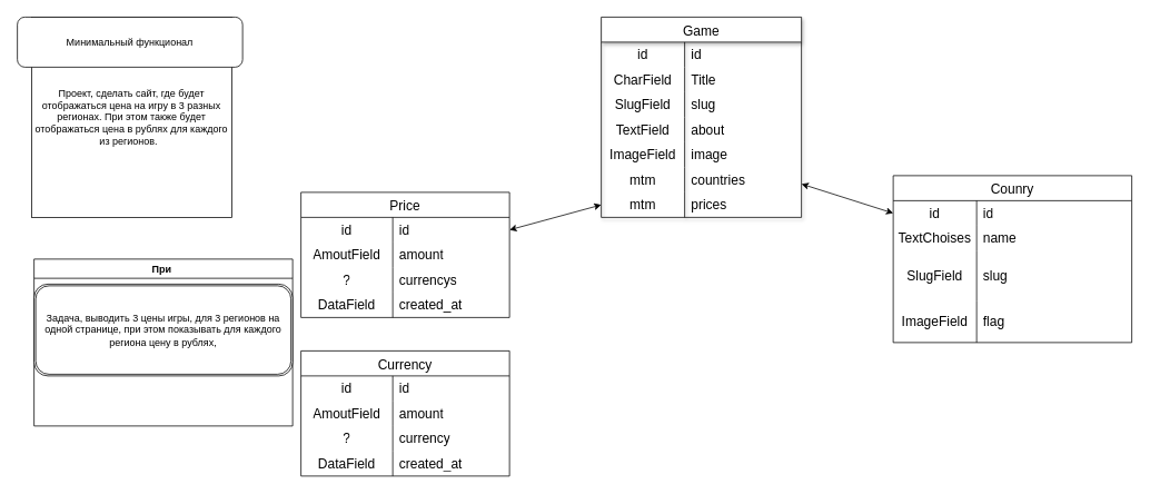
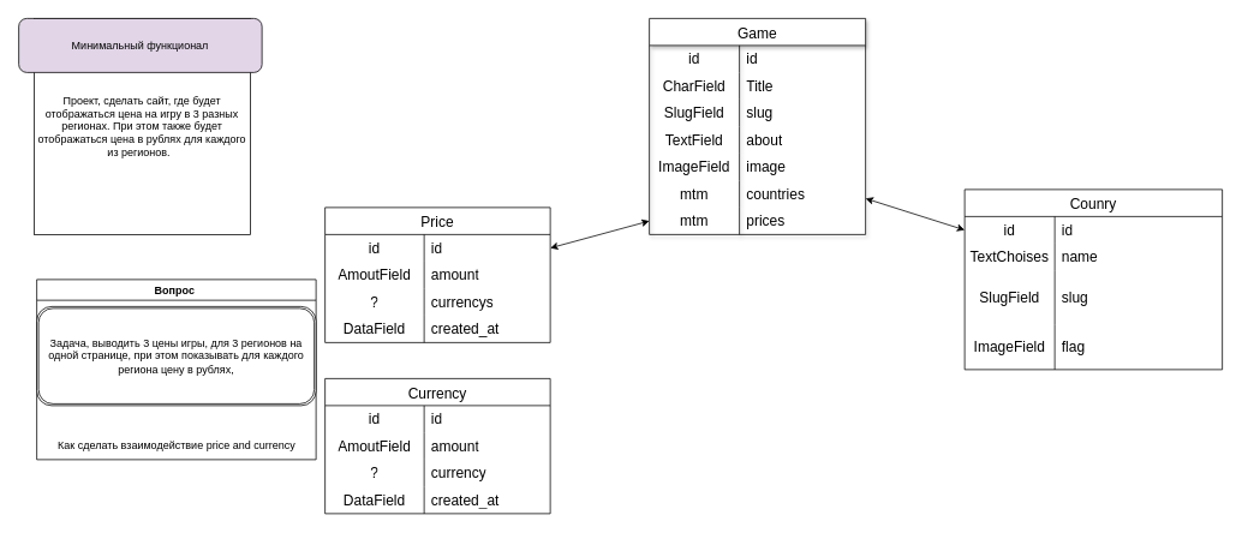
  <mxCell id="0" />
  <mxCell id="1" parent="0" />
  <mxCell id="2" value="Game" style="shape=table;startSize=30;container=1;collapsible=0;childLayout=tableLayout;fixedRows=1;rowLines=0;fontStyle=0;strokeColor=default;fontSize=16;shadow=1;" vertex="1" parent="1"><mxGeometry x="720" y="20" width="240" height="240" as="geometry" /></mxCell>
  <mxCell id="3" style="shape=tableRow;horizontal=0;startSize=0;swimlaneHead=0;swimlaneBody=0;top=0;left=0;bottom=0;right=0;collapsible=0;dropTarget=0;fillColor=none;points=[[0,0.5],[1,0.5]];portConstraint=eastwest;strokeColor=inherit;fontSize=16;" vertex="1" parent="2"><mxGeometry y="30" width="240" height="30" as="geometry" /></mxCell>
  <mxCell id="4" value="id" style="shape=partialRectangle;html=1;whiteSpace=wrap;connectable=0;fillColor=none;top=0;left=0;bottom=0;right=0;overflow=hidden;pointerEvents=1;strokeColor=inherit;fontSize=16;" vertex="1" parent="3"><mxGeometry width="100" height="30" as="geometry"><mxRectangle width="100" height="30" as="alternateBounds" /></mxGeometry></mxCell>
  <mxCell id="5" value="id" style="shape=partialRectangle;html=1;whiteSpace=wrap;connectable=0;fillColor=none;top=0;left=0;bottom=0;right=0;align=left;spacingLeft=6;overflow=hidden;strokeColor=inherit;fontSize=16;" vertex="1" parent="3"><mxGeometry x="100" width="140" height="30" as="geometry"><mxRectangle width="140" height="30" as="alternateBounds" /></mxGeometry></mxCell>
  <mxCell id="6" value="" style="shape=tableRow;horizontal=0;startSize=0;swimlaneHead=0;swimlaneBody=0;top=0;left=0;bottom=0;right=0;collapsible=0;dropTarget=0;fillColor=none;points=[[0,0.5],[1,0.5]];portConstraint=eastwest;strokeColor=inherit;fontSize=16;" vertex="1" parent="2"><mxGeometry y="60" width="240" height="30" as="geometry" /></mxCell>
  <mxCell id="7" value="CharField" style="shape=partialRectangle;html=1;whiteSpace=wrap;connectable=0;fillColor=none;top=0;left=0;bottom=0;right=0;overflow=hidden;pointerEvents=1;strokeColor=inherit;fontSize=16;" vertex="1" parent="6"><mxGeometry width="100" height="30" as="geometry"><mxRectangle width="100" height="30" as="alternateBounds" /></mxGeometry></mxCell>
  <mxCell id="8" value="Title" style="shape=partialRectangle;html=1;whiteSpace=wrap;connectable=0;fillColor=none;top=0;left=0;bottom=0;right=0;align=left;spacingLeft=6;overflow=hidden;strokeColor=inherit;fontSize=16;" vertex="1" parent="6"><mxGeometry x="100" width="140" height="30" as="geometry"><mxRectangle width="140" height="30" as="alternateBounds" /></mxGeometry></mxCell>
  <mxCell id="9" value="" style="shape=tableRow;horizontal=0;startSize=0;swimlaneHead=0;swimlaneBody=0;top=0;left=0;bottom=0;right=0;collapsible=0;dropTarget=0;fillColor=none;points=[[0,0.5],[1,0.5]];portConstraint=eastwest;strokeColor=inherit;fontSize=16;" vertex="1" parent="2"><mxGeometry y="90" width="240" height="30" as="geometry" /></mxCell>
  <mxCell id="10" value="SlugField" style="shape=partialRectangle;html=1;whiteSpace=wrap;connectable=0;fillColor=none;top=0;left=0;bottom=0;right=0;overflow=hidden;strokeColor=inherit;fontSize=16;" vertex="1" parent="9"><mxGeometry width="100" height="30" as="geometry"><mxRectangle width="100" height="30" as="alternateBounds" /></mxGeometry></mxCell>
  <mxCell id="11" value="slug" style="shape=partialRectangle;html=1;whiteSpace=wrap;connectable=0;fillColor=none;top=0;left=0;bottom=0;right=0;align=left;spacingLeft=6;overflow=hidden;strokeColor=inherit;fontSize=16;" vertex="1" parent="9"><mxGeometry x="100" width="140" height="30" as="geometry"><mxRectangle width="140" height="30" as="alternateBounds" /></mxGeometry></mxCell>
  <mxCell id="12" value="" style="shape=tableRow;horizontal=0;startSize=0;swimlaneHead=0;swimlaneBody=0;top=0;left=0;bottom=0;right=0;collapsible=0;dropTarget=0;fillColor=none;points=[[0,0.5],[1,0.5]];portConstraint=eastwest;strokeColor=inherit;fontSize=16;" vertex="1" parent="2"><mxGeometry y="120" width="240" height="30" as="geometry" /></mxCell>
  <mxCell id="13" value="TextField" style="shape=partialRectangle;html=1;whiteSpace=wrap;connectable=0;fillColor=none;top=0;left=0;bottom=0;right=0;overflow=hidden;strokeColor=inherit;fontSize=16;" vertex="1" parent="12"><mxGeometry width="100" height="30" as="geometry"><mxRectangle width="100" height="30" as="alternateBounds" /></mxGeometry></mxCell>
  <mxCell id="14" value="about" style="shape=partialRectangle;html=1;whiteSpace=wrap;connectable=0;fillColor=none;top=0;left=0;bottom=0;right=0;align=left;spacingLeft=6;overflow=hidden;strokeColor=inherit;fontSize=16;" vertex="1" parent="12"><mxGeometry x="100" width="140" height="30" as="geometry"><mxRectangle width="140" height="30" as="alternateBounds" /></mxGeometry></mxCell>
  <mxCell id="15" style="shape=tableRow;horizontal=0;startSize=0;swimlaneHead=0;swimlaneBody=0;top=0;left=0;bottom=0;right=0;collapsible=0;dropTarget=0;fillColor=none;points=[[0,0.5],[1,0.5]];portConstraint=eastwest;strokeColor=inherit;fontSize=16;" vertex="1" parent="2"><mxGeometry y="150" width="240" height="30" as="geometry" /></mxCell>
  <mxCell id="16" value="ImageField" style="shape=partialRectangle;html=1;whiteSpace=wrap;connectable=0;fillColor=none;top=0;left=0;bottom=0;right=0;overflow=hidden;strokeColor=inherit;fontSize=16;" vertex="1" parent="15"><mxGeometry width="100" height="30" as="geometry"><mxRectangle width="100" height="30" as="alternateBounds" /></mxGeometry></mxCell>
  <mxCell id="17" value="image" style="shape=partialRectangle;html=1;whiteSpace=wrap;connectable=0;fillColor=none;top=0;left=0;bottom=0;right=0;align=left;spacingLeft=6;overflow=hidden;strokeColor=inherit;fontSize=16;" vertex="1" parent="15"><mxGeometry x="100" width="140" height="30" as="geometry"><mxRectangle width="140" height="30" as="alternateBounds" /></mxGeometry></mxCell>
  <mxCell id="18" style="shape=tableRow;horizontal=0;startSize=0;swimlaneHead=0;swimlaneBody=0;top=0;left=0;bottom=0;right=0;collapsible=0;dropTarget=0;fillColor=none;points=[[0,0.5],[1,0.5]];portConstraint=eastwest;strokeColor=inherit;fontSize=16;" vertex="1" parent="2"><mxGeometry y="180" width="240" height="30" as="geometry" /></mxCell>
  <mxCell id="19" value="mtm" style="shape=partialRectangle;html=1;whiteSpace=wrap;connectable=0;fillColor=none;top=0;left=0;bottom=0;right=0;overflow=hidden;strokeColor=inherit;fontSize=16;" vertex="1" parent="18"><mxGeometry width="100" height="30" as="geometry"><mxRectangle width="100" height="30" as="alternateBounds" /></mxGeometry></mxCell>
  <mxCell id="20" value="countries" style="shape=partialRectangle;html=1;whiteSpace=wrap;connectable=0;fillColor=none;top=0;left=0;bottom=0;right=0;align=left;spacingLeft=6;overflow=hidden;strokeColor=inherit;fontSize=16;" vertex="1" parent="18"><mxGeometry x="100" width="140" height="30" as="geometry"><mxRectangle width="140" height="30" as="alternateBounds" /></mxGeometry></mxCell>
  <mxCell id="21" style="shape=tableRow;horizontal=0;startSize=0;swimlaneHead=0;swimlaneBody=0;top=0;left=0;bottom=0;right=0;collapsible=0;dropTarget=0;fillColor=none;points=[[0,0.5],[1,0.5]];portConstraint=eastwest;strokeColor=inherit;fontSize=16;" vertex="1" parent="2"><mxGeometry y="210" width="240" height="30" as="geometry" /></mxCell>
  <mxCell id="22" value="mtm" style="shape=partialRectangle;html=1;whiteSpace=wrap;connectable=0;fillColor=none;top=0;left=0;bottom=0;right=0;overflow=hidden;strokeColor=inherit;fontSize=16;" vertex="1" parent="21"><mxGeometry width="100" height="30" as="geometry"><mxRectangle width="100" height="30" as="alternateBounds" /></mxGeometry></mxCell>
  <mxCell id="23" value="prices" style="shape=partialRectangle;html=1;whiteSpace=wrap;connectable=0;fillColor=none;top=0;left=0;bottom=0;right=0;align=left;spacingLeft=6;overflow=hidden;strokeColor=inherit;fontSize=16;" vertex="1" parent="21"><mxGeometry x="100" width="140" height="30" as="geometry"><mxRectangle width="140" height="30" as="alternateBounds" /></mxGeometry></mxCell>
  <mxCell id="24" value="Counry" style="shape=table;startSize=30;container=1;collapsible=0;childLayout=tableLayout;fixedRows=1;rowLines=0;fontStyle=0;strokeColor=default;fontSize=16;" vertex="1" parent="1"><mxGeometry x="1070" y="210" width="286" height="200" as="geometry" /></mxCell>
  <mxCell id="25" style="shape=tableRow;horizontal=0;startSize=0;swimlaneHead=0;swimlaneBody=0;top=0;left=0;bottom=0;right=0;collapsible=0;dropTarget=0;fillColor=none;points=[[0,0.5],[1,0.5]];portConstraint=eastwest;strokeColor=inherit;fontSize=16;" vertex="1" parent="24"><mxGeometry y="30" width="286" height="30" as="geometry" /></mxCell>
  <mxCell id="26" value="id" style="shape=partialRectangle;html=1;whiteSpace=wrap;connectable=0;fillColor=none;top=0;left=0;bottom=0;right=0;overflow=hidden;pointerEvents=1;strokeColor=inherit;fontSize=16;" vertex="1" parent="25"><mxGeometry width="100" height="30" as="geometry"><mxRectangle width="100" height="30" as="alternateBounds" /></mxGeometry></mxCell>
  <mxCell id="27" value="id" style="shape=partialRectangle;html=1;whiteSpace=wrap;connectable=0;fillColor=none;top=0;left=0;bottom=0;right=0;align=left;spacingLeft=6;overflow=hidden;strokeColor=inherit;fontSize=16;" vertex="1" parent="25"><mxGeometry x="100" width="186" height="30" as="geometry"><mxRectangle width="186" height="30" as="alternateBounds" /></mxGeometry></mxCell>
  <mxCell id="28" value="" style="shape=tableRow;horizontal=0;startSize=0;swimlaneHead=0;swimlaneBody=0;top=0;left=0;bottom=0;right=0;collapsible=0;dropTarget=0;fillColor=none;points=[[0,0.5],[1,0.5]];portConstraint=eastwest;strokeColor=inherit;fontSize=16;" vertex="1" parent="24"><mxGeometry y="60" width="286" height="30" as="geometry" /></mxCell>
  <mxCell id="29" value="TextChoises" style="shape=partialRectangle;html=1;whiteSpace=wrap;connectable=0;fillColor=none;top=0;left=0;bottom=0;right=0;overflow=hidden;pointerEvents=1;strokeColor=inherit;fontSize=16;" vertex="1" parent="28"><mxGeometry width="100" height="30" as="geometry"><mxRectangle width="100" height="30" as="alternateBounds" /></mxGeometry></mxCell>
  <mxCell id="30" value="name" style="shape=partialRectangle;html=1;whiteSpace=wrap;connectable=0;fillColor=none;top=0;left=0;bottom=0;right=0;align=left;spacingLeft=6;overflow=hidden;strokeColor=inherit;fontSize=16;" vertex="1" parent="28"><mxGeometry x="100" width="186" height="30" as="geometry"><mxRectangle width="186" height="30" as="alternateBounds" /></mxGeometry></mxCell>
  <mxCell id="31" value="" style="shape=tableRow;horizontal=0;startSize=0;swimlaneHead=0;swimlaneBody=0;top=0;left=0;bottom=0;right=0;collapsible=0;dropTarget=0;fillColor=none;points=[[0,0.5],[1,0.5]];portConstraint=eastwest;strokeColor=inherit;fontSize=16;" vertex="1" parent="24"><mxGeometry y="90" width="286" height="60" as="geometry" /></mxCell>
  <mxCell id="32" value="SlugField" style="shape=partialRectangle;html=1;whiteSpace=wrap;connectable=0;fillColor=none;top=0;left=0;bottom=0;right=0;overflow=hidden;strokeColor=inherit;fontSize=16;" vertex="1" parent="31"><mxGeometry width="100" height="60" as="geometry"><mxRectangle width="100" height="60" as="alternateBounds" /></mxGeometry></mxCell>
  <mxCell id="33" value="slug" style="shape=partialRectangle;html=1;whiteSpace=wrap;connectable=0;fillColor=none;top=0;left=0;bottom=0;right=0;align=left;spacingLeft=6;overflow=hidden;strokeColor=inherit;fontSize=16;" vertex="1" parent="31"><mxGeometry x="100" width="186" height="60" as="geometry"><mxRectangle width="186" height="60" as="alternateBounds" /></mxGeometry></mxCell>
  <mxCell id="34" value="" style="shape=tableRow;horizontal=0;startSize=0;swimlaneHead=0;swimlaneBody=0;top=0;left=0;bottom=0;right=0;collapsible=0;dropTarget=0;fillColor=none;points=[[0,0.5],[1,0.5]];portConstraint=eastwest;strokeColor=inherit;fontSize=16;" vertex="1" parent="24"><mxGeometry y="150" width="286" height="50" as="geometry" /></mxCell>
  <mxCell id="35" value="ImageField" style="shape=partialRectangle;html=1;whiteSpace=wrap;connectable=0;fillColor=none;top=0;left=0;bottom=0;right=0;overflow=hidden;strokeColor=inherit;fontSize=16;" vertex="1" parent="34"><mxGeometry width="100" height="50" as="geometry"><mxRectangle width="100" height="50" as="alternateBounds" /></mxGeometry></mxCell>
  <mxCell id="36" value="flag&amp;nbsp;" style="shape=partialRectangle;html=1;whiteSpace=wrap;connectable=0;fillColor=none;top=0;left=0;bottom=0;right=0;align=left;spacingLeft=6;overflow=hidden;strokeColor=inherit;fontSize=16;" vertex="1" parent="34"><mxGeometry x="100" width="186" height="50" as="geometry"><mxRectangle width="186" height="50" as="alternateBounds" /></mxGeometry></mxCell>
  <mxCell id="37" value="" style="endArrow=classic;startArrow=classic;html=1;rounded=0;entryX=0;entryY=0.5;entryDx=0;entryDy=0;" edge="1" parent="1" target="25"><mxGeometry width="50" height="50" relative="1" as="geometry"><mxPoint x="960" y="220" as="sourcePoint" /><mxPoint x="970" y="170" as="targetPoint" /></mxGeometry></mxCell>
  <mxCell id="38" value="Price" style="shape=table;startSize=30;container=1;collapsible=0;childLayout=tableLayout;fixedRows=1;rowLines=0;fontStyle=0;strokeColor=default;fontSize=16;" vertex="1" parent="1"><mxGeometry x="360" y="230" width="250" height="150" as="geometry" /></mxCell>
  <mxCell id="39" value="" style="shape=tableRow;horizontal=0;startSize=0;swimlaneHead=0;swimlaneBody=0;top=0;left=0;bottom=0;right=0;collapsible=0;dropTarget=0;fillColor=none;points=[[0,0.5],[1,0.5]];portConstraint=eastwest;strokeColor=inherit;fontSize=16;" vertex="1" parent="38"><mxGeometry y="30" width="250" height="30" as="geometry" /></mxCell>
  <mxCell id="40" value="id" style="shape=partialRectangle;html=1;whiteSpace=wrap;connectable=0;fillColor=none;top=0;left=0;bottom=0;right=0;overflow=hidden;pointerEvents=1;strokeColor=inherit;fontSize=16;" vertex="1" parent="39"><mxGeometry width="110" height="30" as="geometry"><mxRectangle width="110" height="30" as="alternateBounds" /></mxGeometry></mxCell>
  <mxCell id="41" value="id" style="shape=partialRectangle;html=1;whiteSpace=wrap;connectable=0;fillColor=none;top=0;left=0;bottom=0;right=0;align=left;spacingLeft=6;overflow=hidden;strokeColor=inherit;fontSize=16;" vertex="1" parent="39"><mxGeometry x="110" width="140" height="30" as="geometry"><mxRectangle width="140" height="30" as="alternateBounds" /></mxGeometry></mxCell>
  <mxCell id="42" value="" style="shape=tableRow;horizontal=0;startSize=0;swimlaneHead=0;swimlaneBody=0;top=0;left=0;bottom=0;right=0;collapsible=0;dropTarget=0;fillColor=none;points=[[0,0.5],[1,0.5]];portConstraint=eastwest;strokeColor=inherit;fontSize=16;" vertex="1" parent="38"><mxGeometry y="60" width="250" height="30" as="geometry" /></mxCell>
  <mxCell id="43" value="AmoutField" style="shape=partialRectangle;html=1;whiteSpace=wrap;connectable=0;fillColor=none;top=0;left=0;bottom=0;right=0;overflow=hidden;strokeColor=inherit;fontSize=16;" vertex="1" parent="42"><mxGeometry width="110" height="30" as="geometry"><mxRectangle width="110" height="30" as="alternateBounds" /></mxGeometry></mxCell>
  <mxCell id="44" value="amount" style="shape=partialRectangle;html=1;whiteSpace=wrap;connectable=0;fillColor=none;top=0;left=0;bottom=0;right=0;align=left;spacingLeft=6;overflow=hidden;strokeColor=inherit;fontSize=16;" vertex="1" parent="42"><mxGeometry x="110" width="140" height="30" as="geometry"><mxRectangle width="140" height="30" as="alternateBounds" /></mxGeometry></mxCell>
  <mxCell id="45" value="" style="shape=tableRow;horizontal=0;startSize=0;swimlaneHead=0;swimlaneBody=0;top=0;left=0;bottom=0;right=0;collapsible=0;dropTarget=0;fillColor=none;points=[[0,0.5],[1,0.5]];portConstraint=eastwest;strokeColor=inherit;fontSize=16;" vertex="1" parent="38"><mxGeometry y="90" width="250" height="30" as="geometry" /></mxCell>
  <mxCell id="46" value="?" style="shape=partialRectangle;html=1;whiteSpace=wrap;connectable=0;fillColor=none;top=0;left=0;bottom=0;right=0;overflow=hidden;strokeColor=inherit;fontSize=16;" vertex="1" parent="45"><mxGeometry width="110" height="30" as="geometry"><mxRectangle width="110" height="30" as="alternateBounds" /></mxGeometry></mxCell>
  <mxCell id="47" value="currencys" style="shape=partialRectangle;html=1;whiteSpace=wrap;connectable=0;fillColor=none;top=0;left=0;bottom=0;right=0;align=left;spacingLeft=6;overflow=hidden;strokeColor=inherit;fontSize=16;" vertex="1" parent="45"><mxGeometry x="110" width="140" height="30" as="geometry"><mxRectangle width="140" height="30" as="alternateBounds" /></mxGeometry></mxCell>
  <mxCell id="48" style="shape=tableRow;horizontal=0;startSize=0;swimlaneHead=0;swimlaneBody=0;top=0;left=0;bottom=0;right=0;collapsible=0;dropTarget=0;fillColor=none;points=[[0,0.5],[1,0.5]];portConstraint=eastwest;strokeColor=inherit;fontSize=16;" vertex="1" parent="38"><mxGeometry y="120" width="250" height="30" as="geometry" /></mxCell>
  <mxCell id="49" value="DataField" style="shape=partialRectangle;html=1;whiteSpace=wrap;connectable=0;fillColor=none;top=0;left=0;bottom=0;right=0;overflow=hidden;strokeColor=inherit;fontSize=16;" vertex="1" parent="48"><mxGeometry width="110" height="30" as="geometry"><mxRectangle width="110" height="30" as="alternateBounds" /></mxGeometry></mxCell>
  <mxCell id="50" value="created_at" style="shape=partialRectangle;html=1;whiteSpace=wrap;connectable=0;fillColor=none;top=0;left=0;bottom=0;right=0;align=left;spacingLeft=6;overflow=hidden;strokeColor=inherit;fontSize=16;" vertex="1" parent="48"><mxGeometry x="110" width="140" height="30" as="geometry"><mxRectangle width="140" height="30" as="alternateBounds" /></mxGeometry></mxCell>
  <mxCell id="51" value="" style="endArrow=classic;startArrow=classic;html=1;rounded=0;exitX=1;exitY=0.5;exitDx=0;exitDy=0;entryX=0;entryY=0.5;entryDx=0;entryDy=0;" edge="1" parent="1" source="39" target="21"><mxGeometry width="50" height="50" relative="1" as="geometry"><mxPoint x="820" y="300" as="sourcePoint" /><mxPoint x="870" y="250" as="targetPoint" /></mxGeometry></mxCell>
  <mxCell id="52" value="Currency" style="shape=table;startSize=30;container=1;collapsible=0;childLayout=tableLayout;fixedRows=1;rowLines=0;fontStyle=0;strokeColor=default;fontSize=16;" vertex="1" parent="1"><mxGeometry x="360" y="420" width="250" height="150" as="geometry" /></mxCell>
  <mxCell id="53" value="" style="shape=tableRow;horizontal=0;startSize=0;swimlaneHead=0;swimlaneBody=0;top=0;left=0;bottom=0;right=0;collapsible=0;dropTarget=0;fillColor=none;points=[[0,0.5],[1,0.5]];portConstraint=eastwest;strokeColor=inherit;fontSize=16;" vertex="1" parent="52"><mxGeometry y="30" width="250" height="30" as="geometry" /></mxCell>
  <mxCell id="54" value="id" style="shape=partialRectangle;html=1;whiteSpace=wrap;connectable=0;fillColor=none;top=0;left=0;bottom=0;right=0;overflow=hidden;pointerEvents=1;strokeColor=inherit;fontSize=16;" vertex="1" parent="53"><mxGeometry width="110" height="30" as="geometry"><mxRectangle width="110" height="30" as="alternateBounds" /></mxGeometry></mxCell>
  <mxCell id="55" value="id" style="shape=partialRectangle;html=1;whiteSpace=wrap;connectable=0;fillColor=none;top=0;left=0;bottom=0;right=0;align=left;spacingLeft=6;overflow=hidden;strokeColor=inherit;fontSize=16;" vertex="1" parent="53"><mxGeometry x="110" width="140" height="30" as="geometry"><mxRectangle width="140" height="30" as="alternateBounds" /></mxGeometry></mxCell>
  <mxCell id="56" value="" style="shape=tableRow;horizontal=0;startSize=0;swimlaneHead=0;swimlaneBody=0;top=0;left=0;bottom=0;right=0;collapsible=0;dropTarget=0;fillColor=none;points=[[0,0.5],[1,0.5]];portConstraint=eastwest;strokeColor=inherit;fontSize=16;" vertex="1" parent="52"><mxGeometry y="60" width="250" height="30" as="geometry" /></mxCell>
  <mxCell id="57" value="AmoutField" style="shape=partialRectangle;html=1;whiteSpace=wrap;connectable=0;fillColor=none;top=0;left=0;bottom=0;right=0;overflow=hidden;strokeColor=inherit;fontSize=16;" vertex="1" parent="56"><mxGeometry width="110" height="30" as="geometry"><mxRectangle width="110" height="30" as="alternateBounds" /></mxGeometry></mxCell>
  <mxCell id="58" value="amount" style="shape=partialRectangle;html=1;whiteSpace=wrap;connectable=0;fillColor=none;top=0;left=0;bottom=0;right=0;align=left;spacingLeft=6;overflow=hidden;strokeColor=inherit;fontSize=16;" vertex="1" parent="56"><mxGeometry x="110" width="140" height="30" as="geometry"><mxRectangle width="140" height="30" as="alternateBounds" /></mxGeometry></mxCell>
  <mxCell id="59" value="" style="shape=tableRow;horizontal=0;startSize=0;swimlaneHead=0;swimlaneBody=0;top=0;left=0;bottom=0;right=0;collapsible=0;dropTarget=0;fillColor=none;points=[[0,0.5],[1,0.5]];portConstraint=eastwest;strokeColor=inherit;fontSize=16;" vertex="1" parent="52"><mxGeometry y="90" width="250" height="30" as="geometry" /></mxCell>
  <mxCell id="60" value="?" style="shape=partialRectangle;html=1;whiteSpace=wrap;connectable=0;fillColor=none;top=0;left=0;bottom=0;right=0;overflow=hidden;strokeColor=inherit;fontSize=16;" vertex="1" parent="59"><mxGeometry width="110" height="30" as="geometry"><mxRectangle width="110" height="30" as="alternateBounds" /></mxGeometry></mxCell>
  <mxCell id="61" value="currency" style="shape=partialRectangle;html=1;whiteSpace=wrap;connectable=0;fillColor=none;top=0;left=0;bottom=0;right=0;align=left;spacingLeft=6;overflow=hidden;strokeColor=inherit;fontSize=16;" vertex="1" parent="59"><mxGeometry x="110" width="140" height="30" as="geometry"><mxRectangle width="140" height="30" as="alternateBounds" /></mxGeometry></mxCell>
  <mxCell id="62" style="shape=tableRow;horizontal=0;startSize=0;swimlaneHead=0;swimlaneBody=0;top=0;left=0;bottom=0;right=0;collapsible=0;dropTarget=0;fillColor=none;points=[[0,0.5],[1,0.5]];portConstraint=eastwest;strokeColor=inherit;fontSize=16;" vertex="1" parent="52"><mxGeometry y="120" width="250" height="30" as="geometry" /></mxCell>
  <mxCell id="63" value="DataField" style="shape=partialRectangle;html=1;whiteSpace=wrap;connectable=0;fillColor=none;top=0;left=0;bottom=0;right=0;overflow=hidden;strokeColor=inherit;fontSize=16;" vertex="1" parent="62"><mxGeometry width="110" height="30" as="geometry"><mxRectangle width="110" height="30" as="alternateBounds" /></mxGeometry></mxCell>
  <mxCell id="64" value="created_at" style="shape=partialRectangle;html=1;whiteSpace=wrap;connectable=0;fillColor=none;top=0;left=0;bottom=0;right=0;align=left;spacingLeft=6;overflow=hidden;strokeColor=inherit;fontSize=16;" vertex="1" parent="62"><mxGeometry x="110" width="140" height="30" as="geometry"><mxRectangle width="140" height="30" as="alternateBounds" /></mxGeometry></mxCell>
- <mxCell id="65" value="При&amp;nbsp;" style="swimlane;whiteSpace=wrap;html=1;" vertex="1" parent="1"><mxGeometry x="40" y="310" width="310" height="200" as="geometry" /></mxCell>
+ <mxCell id="65" value="Вопрос&amp;nbsp;" style="swimlane;whiteSpace=wrap;html=1;" vertex="1" parent="1"><mxGeometry x="40" y="310" width="310" height="200" as="geometry" /></mxCell>
+ <mxCell id="66" value="Как сделать взаимодействие price and currency" style="text;html=1;align=center;verticalAlign=middle;resizable=0;points=[];autosize=1;strokeColor=none;fillColor=none;" vertex="1" parent="65"><mxGeometry x="10" y="170" width="290" height="30" as="geometry" /></mxCell>
  <mxCell id="67" value="Задача, выводить 3 цены игры, для 3 регионов на одной странице, при этом показывать для каждого региона цену в рублях," style="shape=ext;double=1;rounded=1;whiteSpace=wrap;html=1;" vertex="1" parent="65"><mxGeometry y="30" width="310" height="110" as="geometry" /></mxCell>
  <mxCell id="68" value="Проект, сделать сайт, где будет отображаться цена на игру в 3 разных регионах. При этом также будет отображаться цена в рублях для каждого из регионов.&amp;nbsp;&amp;nbsp;" style="whiteSpace=wrap;html=1;aspect=fixed;" vertex="1" parent="1"><mxGeometry x="37" y="20" width="240" height="240" as="geometry" /></mxCell>
- <mxCell id="69" value="Минимальный функционал" style="rounded=1;whiteSpace=wrap;html=1;" vertex="1" parent="1"><mxGeometry x="20" y="20" width="270" height="60" as="geometry" /></mxCell>
+ <mxCell id="69" value="Минимальный функционал" style="rounded=1;whiteSpace=wrap;html=1;fillColor=#e1d5e7;" vertex="1" parent="1"><mxGeometry x="20" y="20" width="270" height="60" as="geometry" /></mxCell>
